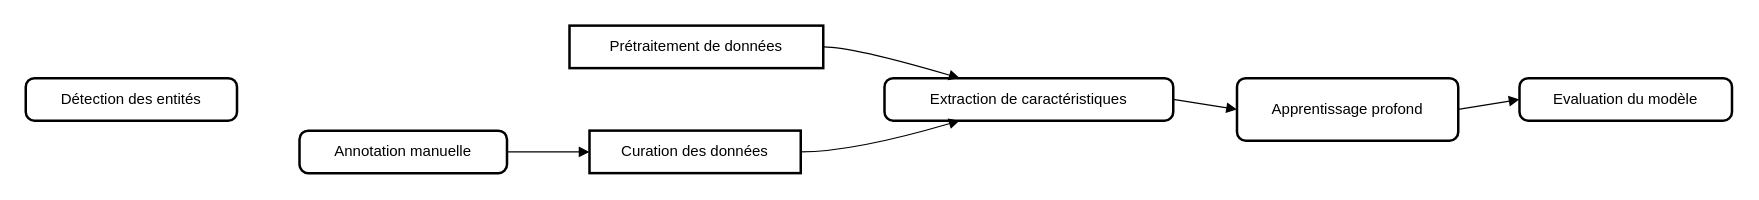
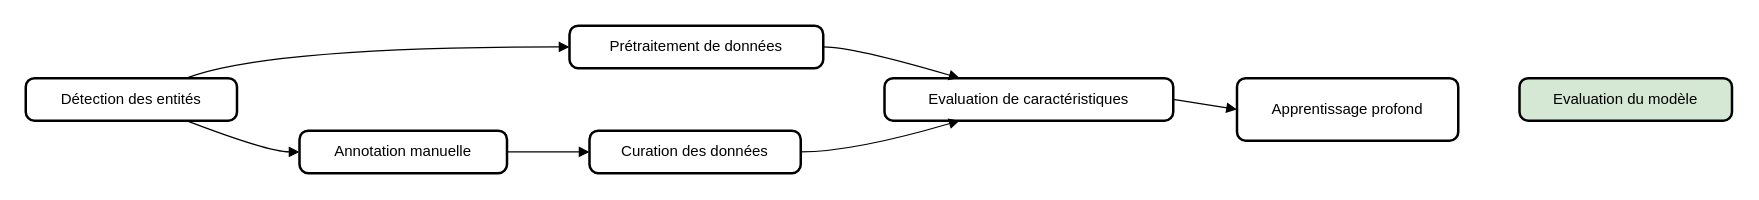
  <mxCell id="0" />
  <mxCell id="1" parent="0" />
  <mxCell id="2" value="Détection des entités" style="rounded=1;absoluteArcSize=1;arcSize=14;whiteSpace=wrap;strokeWidth=2;" vertex="1" parent="1"><mxGeometry y="62" width="169" height="34" as="geometry" x="20" /></mxCell>
- <mxCell id="3" value="Prétraitement de données" style="absoluteArcSize=1;arcSize=14;whiteSpace=wrap;strokeWidth=2;rounded=0;" vertex="1" parent="1"><mxGeometry x="455" width="203" height="34" as="geometry" y="20" /></mxCell>
- <mxCell id="4" value="Extraction de caractéristiques" style="rounded=1;absoluteArcSize=1;arcSize=14;whiteSpace=wrap;strokeWidth=2;" vertex="1" parent="1"><mxGeometry x="707" y="62" width="231" height="34" as="geometry" /></mxCell>
+ <mxCell id="3" value="Prétraitement de données" style="rounded=1;absoluteArcSize=1;arcSize=14;whiteSpace=wrap;strokeWidth=2;" vertex="1" parent="1"><mxGeometry x="455" width="203" height="34" as="geometry" y="20" /></mxCell>
+ <mxCell id="4" value="Evaluation de caractéristiques" style="rounded=1;absoluteArcSize=1;arcSize=14;whiteSpace=wrap;strokeWidth=2;" vertex="1" parent="1"><mxGeometry x="707" y="62" width="231" height="34" as="geometry" /></mxCell>
  <mxCell id="5" value="Apprentissage profond" style="rounded=1;absoluteArcSize=1;arcSize=14;whiteSpace=wrap;strokeWidth=2;" vertex="1" parent="1"><mxGeometry x="989" y="62" width="177" height="50" as="geometry" /></mxCell>
- <mxCell id="6" value="Evaluation du modèle" style="rounded=1;absoluteArcSize=1;arcSize=14;whiteSpace=wrap;strokeWidth=2;" vertex="1" parent="1"><mxGeometry x="1215" y="62" width="170" height="34" as="geometry" /></mxCell>
+ <mxCell id="6" value="Evaluation du modèle" style="rounded=1;absoluteArcSize=1;arcSize=14;whiteSpace=wrap;strokeWidth=2;fillColor=#d5e8d4;" vertex="1" parent="1"><mxGeometry x="1215" y="62" width="170" height="34" as="geometry" /></mxCell>
  <mxCell id="7" value="Annotation manuelle" style="rounded=1;absoluteArcSize=1;arcSize=14;whiteSpace=wrap;strokeWidth=2;" vertex="1" parent="1"><mxGeometry x="239" y="104" width="166" height="34" as="geometry" /></mxCell>
- <mxCell id="8" value="Curation des données" style="absoluteArcSize=1;arcSize=14;whiteSpace=wrap;strokeWidth=2;rounded=0;" vertex="1" parent="1"><mxGeometry x="471" y="104" width="169" height="34" as="geometry" /></mxCell>
+ <mxCell id="8" value="Curation des données" style="rounded=1;absoluteArcSize=1;arcSize=14;whiteSpace=wrap;strokeWidth=2;" vertex="1" parent="1"><mxGeometry x="471" y="104" width="169" height="34" as="geometry" /></mxCell>
+ <mxCell id="9" value="" style="curved=1;startArrow=none;endArrow=block;exitX=0.76;exitY=0;entryX=0;entryY=0.5;" edge="1" parent="1" source="2" target="3"><mxGeometry relative="1" as="geometry"><Array as="points"><mxPoint x="214" y="37" /></Array></mxGeometry></mxCell>
  <mxCell id="10" value="" style="curved=1;startArrow=none;endArrow=block;exitX=1;exitY=0.5;entryX=0.26;entryY=0;" edge="1" parent="1" source="3" target="4"><mxGeometry relative="1" as="geometry"><Array as="points"><mxPoint x="682" y="37" /></Array></mxGeometry></mxCell>
  <mxCell id="11" value="" style="curved=1;startArrow=none;endArrow=block;exitX=1;exitY=0.5;entryX=0;entryY=0.5;" edge="1" parent="1" source="4" target="5"><mxGeometry relative="1" as="geometry"><Array as="points" /></mxGeometry></mxCell>
- <mxCell id="12" value="" style="curved=1;startArrow=none;endArrow=block;exitX=1;exitY=0.5;entryX=0;entryY=0.5;" edge="1" parent="1" source="5" target="6"><mxGeometry relative="1" as="geometry"><Array as="points" /></mxGeometry></mxCell>
+ <mxCell id="13" value="" style="curved=1;startArrow=none;endArrow=block;exitX=0.76;exitY=1;entryX=0;entryY=0.5;" edge="1" parent="1" source="2" target="7"><mxGeometry relative="1" as="geometry"><Array as="points"><mxPoint x="214" y="121" /></Array></mxGeometry></mxCell>
  <mxCell id="14" value="" style="curved=1;startArrow=none;endArrow=block;exitX=1;exitY=0.5;entryX=0;entryY=0.5;" edge="1" parent="1" source="7" target="8"><mxGeometry relative="1" as="geometry"><Array as="points" /></mxGeometry></mxCell>
  <mxCell id="15" value="" style="curved=1;startArrow=none;endArrow=block;exitX=1;exitY=0.5;entryX=0.26;entryY=1;" edge="1" parent="1" source="8" target="4"><mxGeometry relative="1" as="geometry"><Array as="points"><mxPoint x="682" y="121" /></Array></mxGeometry></mxCell>
